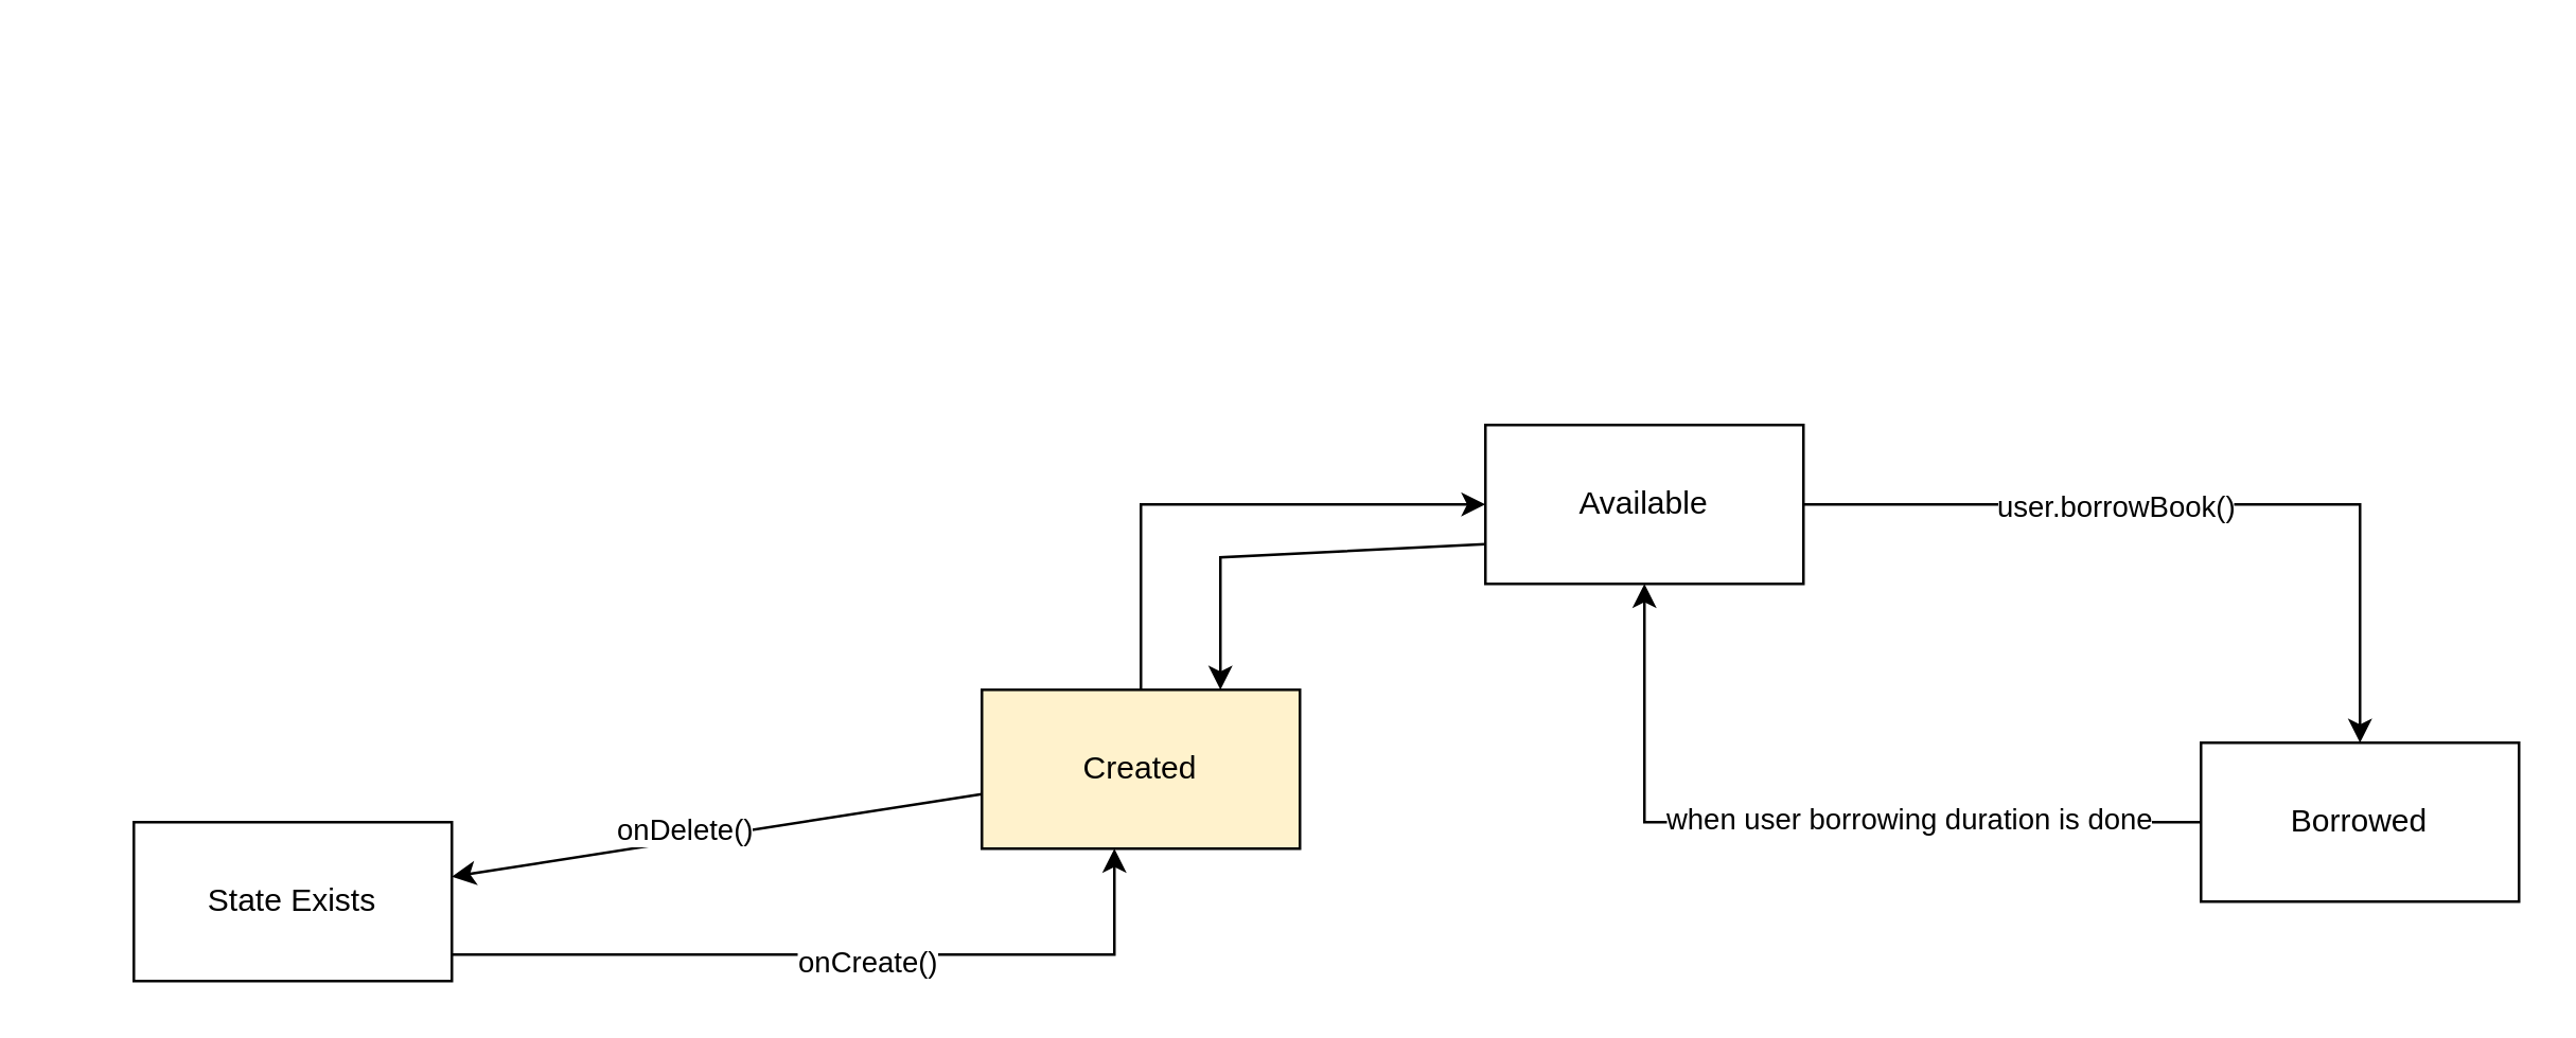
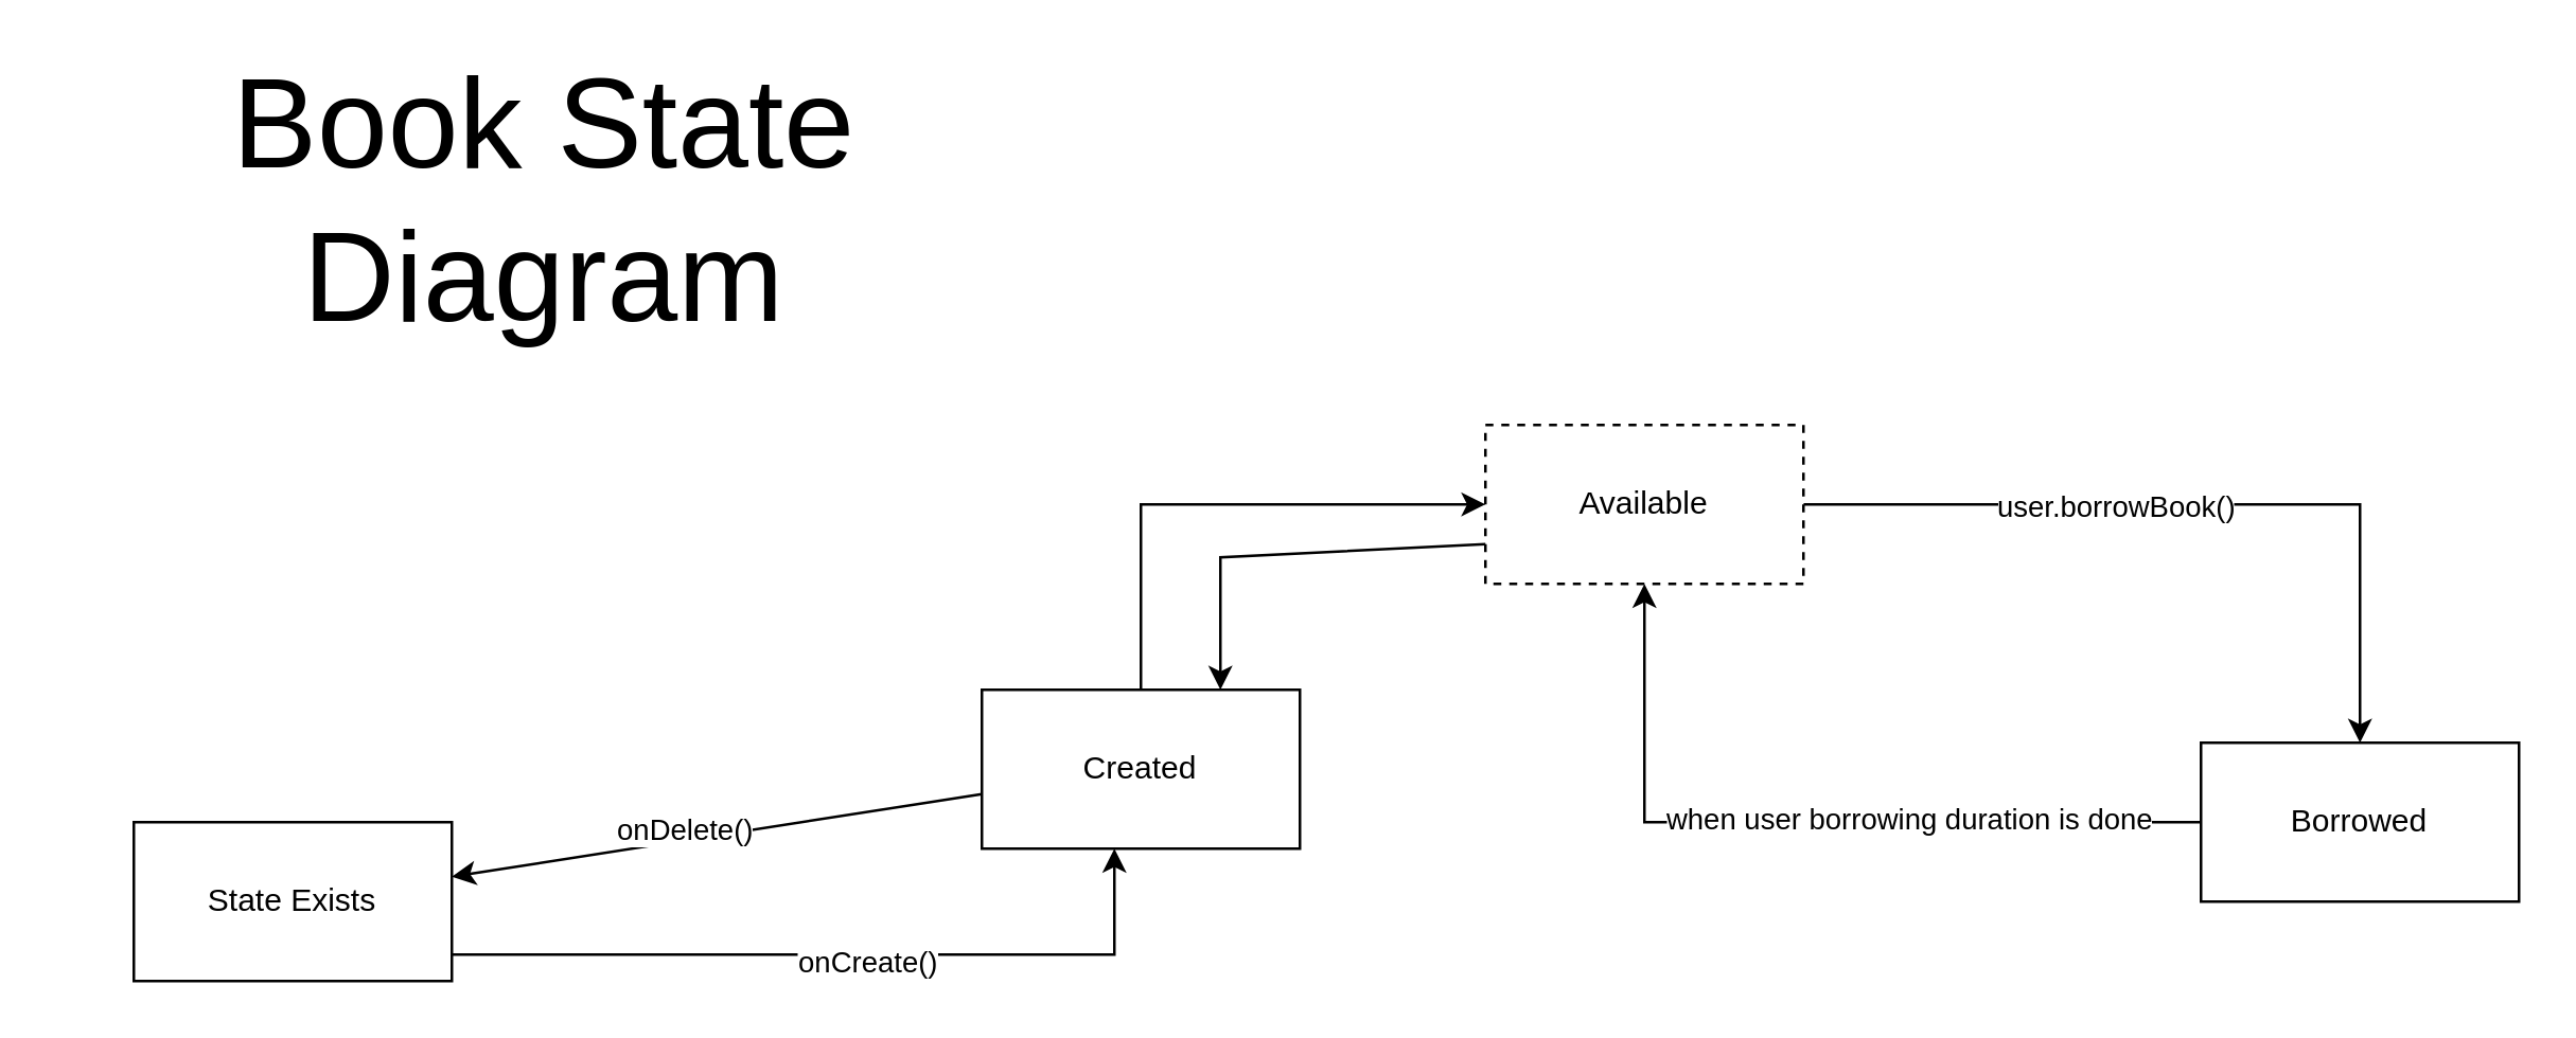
  <mxCell id="0" />
  <mxCell id="1" parent="0" />
+ <mxCell id="2" value="Book State Diagram" style="text;html=1;strokeColor=none;fillColor=none;align=center;verticalAlign=middle;whiteSpace=wrap;rounded=0;fontSize=48;" vertex="1" parent="1"><mxGeometry x="20" y="20" width="370" height="110" as="geometry" /></mxCell>
  <mxCell id="3" value="" style="edgeStyle=orthogonalEdgeStyle;rounded=0;orthogonalLoop=1;jettySize=auto;html=1;" edge="1" parent="1" source="5" target="9"><mxGeometry relative="1" as="geometry"><Array as="points"><mxPoint x="420" y="360" /></Array></mxGeometry></mxCell>
  <mxCell id="4" value="onCreate()" style="edgeLabel;html=1;align=center;verticalAlign=middle;resizable=0;points=[];" vertex="1" connectable="0" parent="3"><mxGeometry x="0.073" y="-2" relative="1" as="geometry"><mxPoint as="offset" /></mxGeometry></mxCell>
  <mxCell id="5" value="State Exists" style="rounded=0;whiteSpace=wrap;html=1;" vertex="1" parent="1"><mxGeometry x="50" y="310" width="120" height="60" as="geometry" /></mxCell>
  <mxCell id="6" value="" style="edgeStyle=orthogonalEdgeStyle;rounded=0;orthogonalLoop=1;jettySize=auto;html=1;" edge="1" parent="1" source="15" target="14"><mxGeometry relative="1" as="geometry" /></mxCell>
  <mxCell id="7" value="user.borrowBook()" style="edgeLabel;html=1;align=center;verticalAlign=middle;resizable=0;points=[];" vertex="1" connectable="0" parent="6"><mxGeometry x="-0.181" relative="1" as="geometry"><mxPoint x="-6" as="offset" /></mxGeometry></mxCell>
  <mxCell id="8" style="edgeStyle=orthogonalEdgeStyle;rounded=0;orthogonalLoop=1;jettySize=auto;html=1;" edge="1" parent="1" source="9" target="15"><mxGeometry relative="1" as="geometry"><Array as="points"><mxPoint x="430" y="190" /></Array></mxGeometry></mxCell>
- <mxCell id="9" value="Created" style="whiteSpace=wrap;html=1;rounded=0;fillColor=#fff2cc;" vertex="1" parent="1"><mxGeometry x="370" y="260" width="120" height="60" as="geometry" /></mxCell>
+ <mxCell id="9" value="Created" style="whiteSpace=wrap;html=1;rounded=0;" vertex="1" parent="1"><mxGeometry x="370" y="260" width="120" height="60" as="geometry" /></mxCell>
  <mxCell id="10" value="" style="endArrow=classic;html=1;rounded=0;" edge="1" parent="1" source="9" target="5"><mxGeometry width="50" height="50" relative="1" as="geometry"><mxPoint x="300" y="470" as="sourcePoint" /><mxPoint x="350" y="420" as="targetPoint" /></mxGeometry></mxCell>
  <mxCell id="11" value="onDelete()" style="edgeLabel;html=1;align=center;verticalAlign=middle;resizable=0;points=[];" vertex="1" connectable="0" parent="10"><mxGeometry x="-0.181" relative="1" as="geometry"><mxPoint x="-30" as="offset" /></mxGeometry></mxCell>
  <mxCell id="12" style="edgeStyle=orthogonalEdgeStyle;rounded=0;orthogonalLoop=1;jettySize=auto;html=1;exitX=0;exitY=0.5;exitDx=0;exitDy=0;" edge="1" parent="1" source="14" target="15"><mxGeometry relative="1" as="geometry" /></mxCell>
  <mxCell id="13" value="when user borrowing duration is done" style="edgeLabel;html=1;align=center;verticalAlign=middle;resizable=0;points=[];" vertex="1" connectable="0" parent="12"><mxGeometry x="-0.257" y="-2" relative="1" as="geometry"><mxPoint as="offset" /></mxGeometry></mxCell>
  <mxCell id="14" value="Borrowed" style="whiteSpace=wrap;html=1;rounded=0;" vertex="1" parent="1"><mxGeometry x="830" y="280" width="120" height="60" as="geometry" /></mxCell>
- <mxCell id="15" value="Available" style="whiteSpace=wrap;html=1;rounded=0;" vertex="1" parent="1"><mxGeometry x="560" y="160" width="120" height="60" as="geometry" /></mxCell>
+ <mxCell id="15" value="Available" style="whiteSpace=wrap;html=1;rounded=0;dashed=1;" vertex="1" parent="1"><mxGeometry x="560" y="160" width="120" height="60" as="geometry" /></mxCell>
  <mxCell id="16" value="" style="endArrow=classic;html=1;rounded=0;exitX=0;exitY=0.75;exitDx=0;exitDy=0;entryX=0.75;entryY=0;entryDx=0;entryDy=0;" edge="1" parent="1" source="15" target="9"><mxGeometry width="50" height="50" relative="1" as="geometry"><mxPoint x="520" y="370" as="sourcePoint" /><mxPoint x="570" y="320" as="targetPoint" /><Array as="points"><mxPoint x="460" y="210" /></Array></mxGeometry></mxCell>
